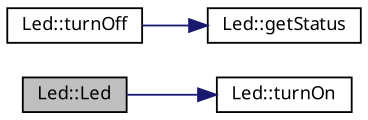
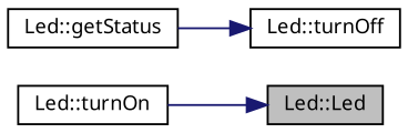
  digraph {
    fontname="Noto Sans"
    rankdir=LR
    node [color=black fillcolor=white fontname="Noto Sans" fontsize=10 shape=record style=filled]
    edge [color=midnightblue fontname="Noto Sans" fontsize=10 labelfontname=Helvetica labelfontsize=10 style=solid]
    n1 [fillcolor=grey75 fontcolor=black height=0.2 label="Led::Led" width=0.4]
    n2 [height=0.2 label="Led::turnOn" width=0.4]
    n3 [height=0.2 label="Led::turnOff" width=0.4]
    n4 [height=0.2 label="Led::getStatus" width=0.4]
-   n1 -> n2
-   n3 -> n4
+   n2 -> n1
+   n4 -> n3
  }
